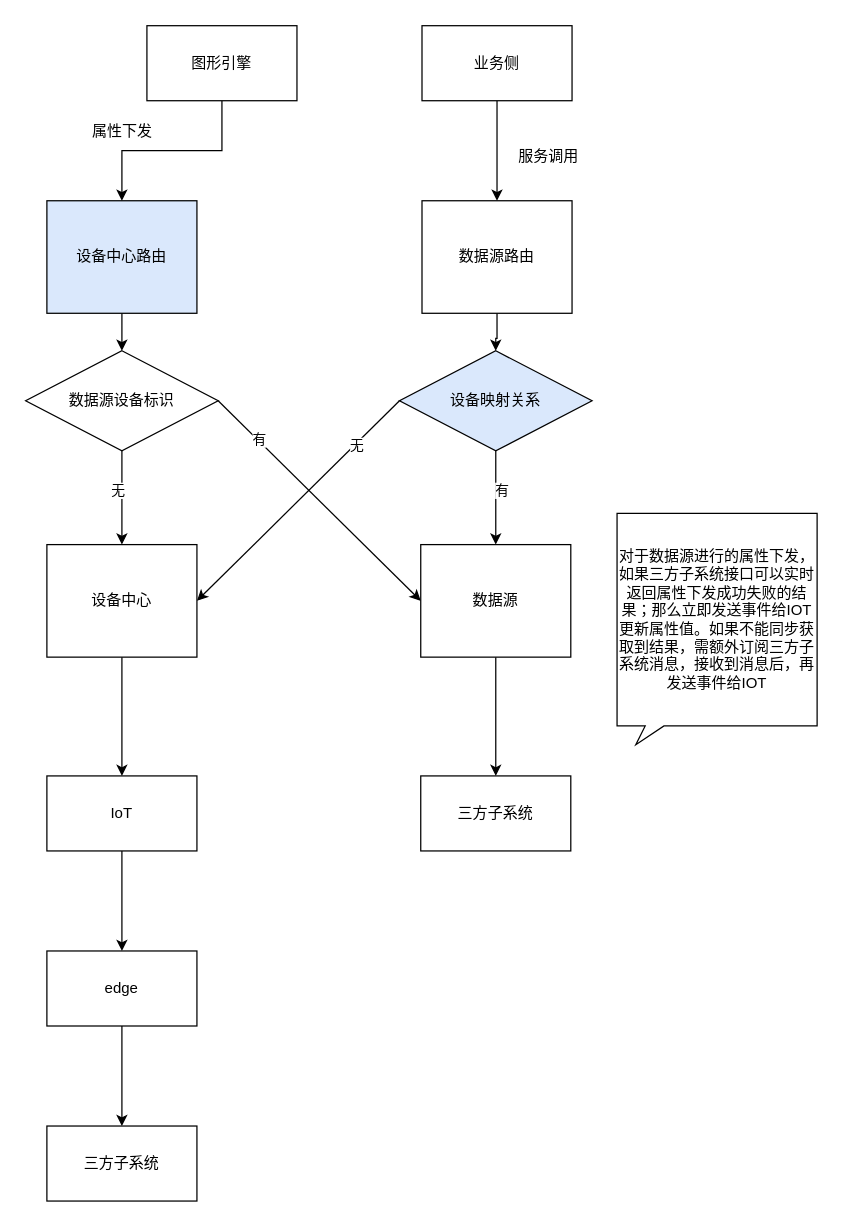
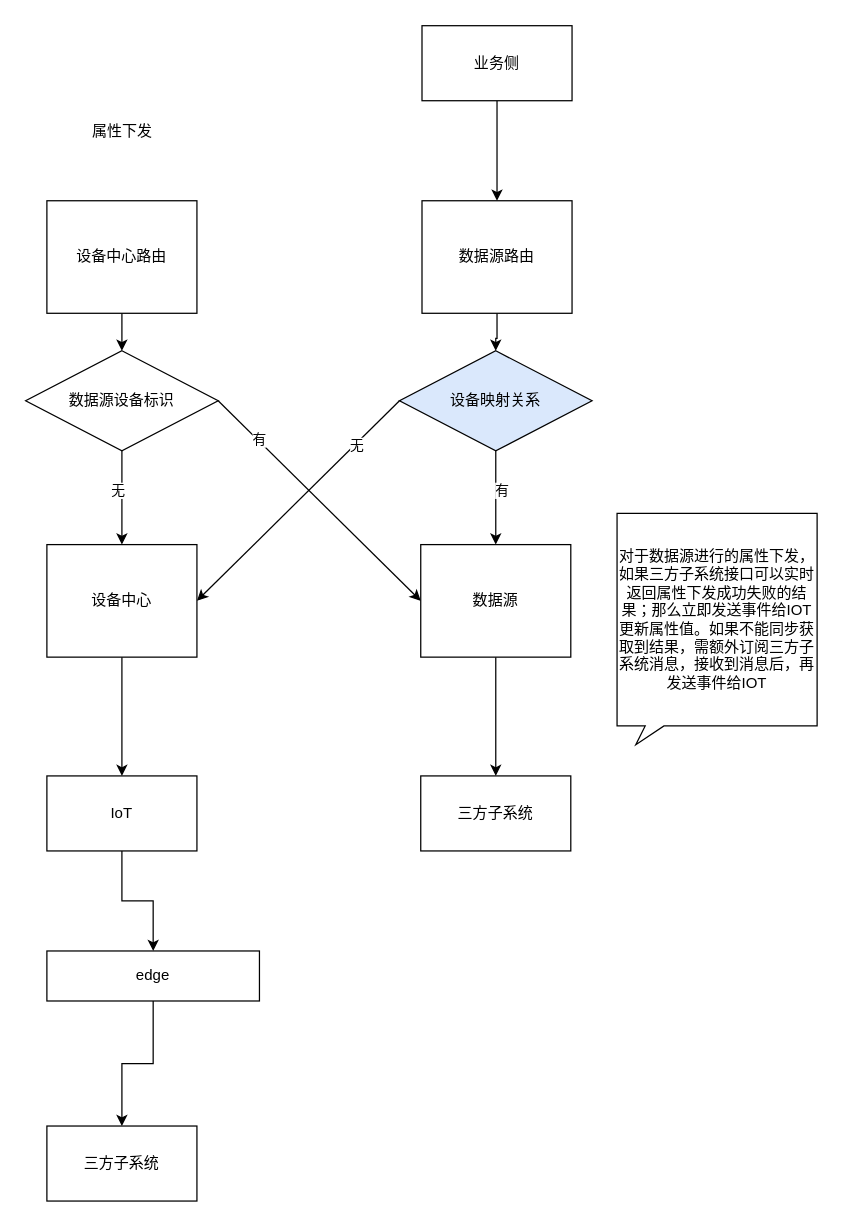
  <mxCell id="0" />
  <mxCell id="1" parent="0" />
  <mxCell id="2" value="" style="edgeStyle=orthogonalEdgeStyle;rounded=0;orthogonalLoop=1;jettySize=auto;html=1;" edge="1" parent="1" source="3" target="14"><mxGeometry relative="1" as="geometry" /></mxCell>
- <mxCell id="3" value="设备中心路由" style="rounded=0;whiteSpace=wrap;html=1;fillColor=#dae8fc;" vertex="1" parent="1"><mxGeometry x="37" y="160" width="120" height="90" as="geometry" /></mxCell>
+ <mxCell id="3" value="设备中心路由" style="rounded=0;whiteSpace=wrap;html=1;" vertex="1" parent="1"><mxGeometry x="37" y="160" width="120" height="90" as="geometry" /></mxCell>
  <mxCell id="4" value="" style="edgeStyle=orthogonalEdgeStyle;rounded=0;orthogonalLoop=1;jettySize=auto;html=1;" edge="1" parent="1" source="5" target="17"><mxGeometry relative="1" as="geometry" /></mxCell>
  <mxCell id="5" value="数据源路由" style="rounded=0;whiteSpace=wrap;html=1;" vertex="1" parent="1"><mxGeometry x="337" y="160" width="120" height="90" as="geometry" /></mxCell>
- <mxCell id="6" value="" style="edgeStyle=orthogonalEdgeStyle;rounded=0;orthogonalLoop=1;jettySize=auto;html=1;" edge="1" parent="1" source="7" target="3"><mxGeometry relative="1" as="geometry" /></mxCell>
- <mxCell id="7" value="图形引擎" style="rounded=0;whiteSpace=wrap;html=1;" vertex="1" parent="1"><mxGeometry x="117" y="20" width="120" height="60" as="geometry" /></mxCell>
  <mxCell id="8" value="" style="edgeStyle=orthogonalEdgeStyle;rounded=0;orthogonalLoop=1;jettySize=auto;html=1;" edge="1" parent="1" source="9" target="5"><mxGeometry relative="1" as="geometry" /></mxCell>
  <mxCell id="9" value="业务侧" style="rounded=0;whiteSpace=wrap;html=1;" vertex="1" parent="1"><mxGeometry x="337" y="20" width="120" height="60" as="geometry" /></mxCell>
- <mxCell id="10" value="服务调用" style="text;html=1;align=center;verticalAlign=middle;resizable=0;points=[];autosize=1;strokeColor=none;fillColor=none;" vertex="1" parent="1"><mxGeometry x="403" y="110" width="70" height="30" as="geometry" /></mxCell>
  <mxCell id="11" value="属性下发" style="text;html=1;align=center;verticalAlign=middle;resizable=0;points=[];autosize=1;strokeColor=none;fillColor=none;" vertex="1" parent="1"><mxGeometry x="62" y="90" width="70" height="30" as="geometry" /></mxCell>
  <mxCell id="12" value="" style="edgeStyle=orthogonalEdgeStyle;rounded=0;orthogonalLoop=1;jettySize=auto;html=1;" edge="1" parent="1" source="14" target="23"><mxGeometry relative="1" as="geometry" /></mxCell>
  <mxCell id="13" value="无" style="edgeLabel;html=1;align=center;verticalAlign=middle;resizable=0;points=[];" vertex="1" connectable="0" parent="12"><mxGeometry x="-0.173" y="-4" relative="1" as="geometry"><mxPoint as="offset" /></mxGeometry></mxCell>
  <mxCell id="14" value="数据源设备标识" style="rhombus;whiteSpace=wrap;html=1;" vertex="1" parent="1"><mxGeometry x="20" y="280" width="154" height="80" as="geometry" /></mxCell>
  <mxCell id="15" value="" style="edgeStyle=orthogonalEdgeStyle;rounded=0;orthogonalLoop=1;jettySize=auto;html=1;" edge="1" parent="1" source="17" target="25"><mxGeometry relative="1" as="geometry" /></mxCell>
  <mxCell id="16" value="有" style="edgeLabel;html=1;align=center;verticalAlign=middle;resizable=0;points=[];" vertex="1" connectable="0" parent="15"><mxGeometry x="-0.173" y="4" relative="1" as="geometry"><mxPoint as="offset" /></mxGeometry></mxCell>
  <mxCell id="17" value="设备映射关系" style="rhombus;whiteSpace=wrap;html=1;fillColor=#dae8fc;" vertex="1" parent="1"><mxGeometry x="319" y="280" width="154" height="80" as="geometry" /></mxCell>
  <mxCell id="18" value="" style="endArrow=classic;html=1;rounded=0;exitX=0;exitY=0.5;exitDx=0;exitDy=0;entryX=1;entryY=0.5;entryDx=0;entryDy=0;" edge="1" parent="1" source="17" target="23"><mxGeometry width="50" height="50" relative="1" as="geometry"><mxPoint x="223" y="250" as="sourcePoint" /><mxPoint x="157" y="440" as="targetPoint" /></mxGeometry></mxCell>
  <mxCell id="19" value="无" style="edgeLabel;html=1;align=center;verticalAlign=middle;resizable=0;points=[];" vertex="1" connectable="0" parent="18"><mxGeometry x="-0.559" y="1" relative="1" as="geometry"><mxPoint as="offset" /></mxGeometry></mxCell>
  <mxCell id="20" value="" style="endArrow=classic;html=1;rounded=0;exitX=1;exitY=0.5;exitDx=0;exitDy=0;entryX=0;entryY=0.5;entryDx=0;entryDy=0;" edge="1" parent="1" source="14" target="25"><mxGeometry width="50" height="50" relative="1" as="geometry"><mxPoint x="345" y="615" as="sourcePoint" /><mxPoint x="353" y="450" as="targetPoint" /></mxGeometry></mxCell>
  <mxCell id="21" value="有" style="edgeLabel;html=1;align=center;verticalAlign=middle;resizable=0;points=[];" vertex="1" connectable="0" parent="20"><mxGeometry x="-0.609" relative="1" as="geometry"><mxPoint y="-1" as="offset" /></mxGeometry></mxCell>
  <mxCell id="22" value="" style="edgeStyle=orthogonalEdgeStyle;rounded=0;orthogonalLoop=1;jettySize=auto;html=1;" edge="1" parent="1" source="23" target="28"><mxGeometry relative="1" as="geometry" /></mxCell>
  <mxCell id="23" value="设备中心" style="rounded=0;whiteSpace=wrap;html=1;" vertex="1" parent="1"><mxGeometry x="37" y="435" width="120" height="90" as="geometry" /></mxCell>
  <mxCell id="24" value="" style="edgeStyle=orthogonalEdgeStyle;rounded=0;orthogonalLoop=1;jettySize=auto;html=1;" edge="1" parent="1" source="25" target="26"><mxGeometry relative="1" as="geometry" /></mxCell>
  <mxCell id="25" value="数据源" style="rounded=0;whiteSpace=wrap;html=1;" vertex="1" parent="1"><mxGeometry x="336" y="435" width="120" height="90" as="geometry" /></mxCell>
  <mxCell id="26" value="三方子系统" style="whiteSpace=wrap;html=1;rounded=0;" vertex="1" parent="1"><mxGeometry x="336" y="620" width="120" height="60" as="geometry" /></mxCell>
  <mxCell id="27" value="" style="edgeStyle=orthogonalEdgeStyle;rounded=0;orthogonalLoop=1;jettySize=auto;html=1;" edge="1" parent="1" source="28" target="30"><mxGeometry relative="1" as="geometry" /></mxCell>
  <mxCell id="28" value="IoT" style="whiteSpace=wrap;html=1;rounded=0;" vertex="1" parent="1"><mxGeometry x="37" y="620" width="120" height="60" as="geometry" /></mxCell>
  <mxCell id="29" value="" style="edgeStyle=orthogonalEdgeStyle;rounded=0;orthogonalLoop=1;jettySize=auto;html=1;" edge="1" parent="1" source="30" target="31"><mxGeometry relative="1" as="geometry" /></mxCell>
- <mxCell id="30" value="edge" style="whiteSpace=wrap;html=1;rounded=0;" vertex="1" parent="1"><mxGeometry x="37" y="760" width="120" height="60" as="geometry" /></mxCell>
+ <mxCell id="30" value="edge" style="whiteSpace=wrap;html=1;rounded=0;" vertex="1" parent="1"><mxGeometry x="37" y="760" width="170" height="40" as="geometry" /></mxCell>
  <mxCell id="31" value="三方子系统" style="whiteSpace=wrap;html=1;rounded=0;" vertex="1" parent="1"><mxGeometry x="37" y="900" width="120" height="60" as="geometry" /></mxCell>
  <mxCell id="32" value="对于数据源进行的属性下发，如果三方子系统接口可以实时返回属性下发成功失败的结果；那么立即发送事件给IOT更新属性值。如果不能同步获取到结果，需额外订阅三方子系统消息，接收到消息后，再发送事件给IOT" style="whiteSpace=wrap;html=1;shape=mxgraph.basic.rectCallout;dx=30;dy=15;boundedLbl=1;" vertex="1" parent="1"><mxGeometry x="493" y="410" width="160" height="185" as="geometry" /></mxCell>
